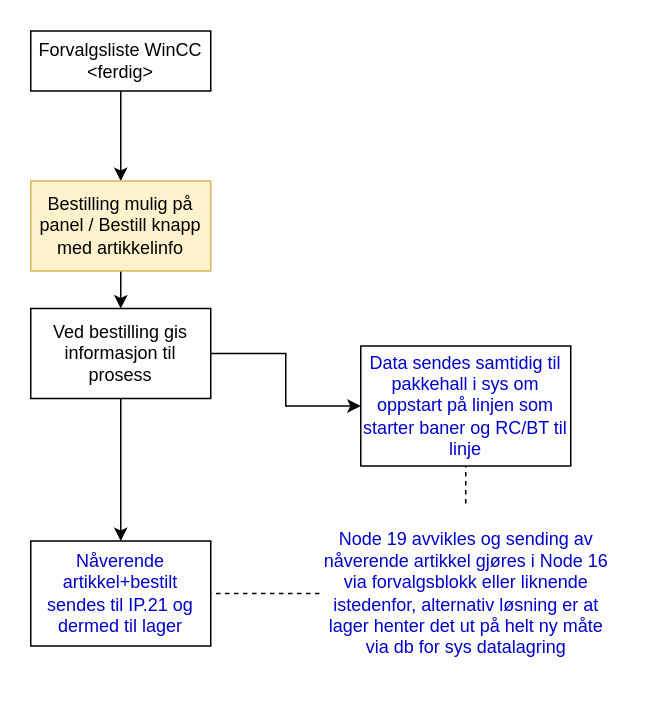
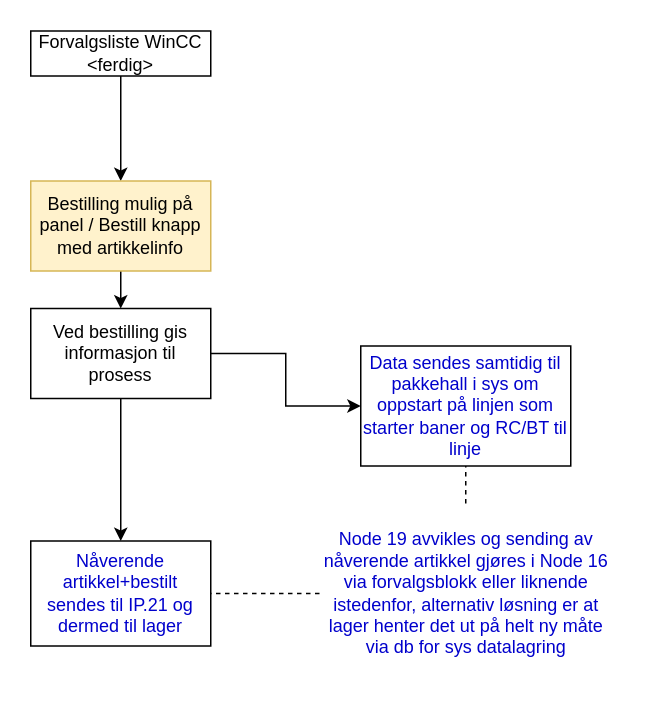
  <mxCell id="0" />
  <mxCell id="1" parent="0" />
  <mxCell id="2" style="edgeStyle=orthogonalEdgeStyle;rounded=0;orthogonalLoop=1;jettySize=auto;html=1;exitX=0.5;exitY=1;exitDx=0;exitDy=0;entryX=0.5;entryY=0;entryDx=0;entryDy=0;" edge="1" parent="1" source="3" target="5"><mxGeometry relative="1" as="geometry" /></mxCell>
- <mxCell id="3" value="Forvalgsliste WinCC&lt;br&gt;&amp;lt;ferdig&amp;gt;" style="rounded=0;whiteSpace=wrap;html=1;" vertex="1" parent="1"><mxGeometry x="20" y="20" width="120" height="40" as="geometry" /></mxCell>
+ <mxCell id="3" value="Forvalgsliste WinCC&lt;br&gt;&amp;lt;ferdig&amp;gt;" style="rounded=0;whiteSpace=wrap;html=1;" vertex="1" parent="1"><mxGeometry x="20" y="20" width="120" height="30" as="geometry" /></mxCell>
  <mxCell id="4" style="edgeStyle=orthogonalEdgeStyle;rounded=0;orthogonalLoop=1;jettySize=auto;html=1;exitX=0.5;exitY=1;exitDx=0;exitDy=0;entryX=0.5;entryY=0;entryDx=0;entryDy=0;" edge="1" parent="1" source="5" target="8"><mxGeometry relative="1" as="geometry" /></mxCell>
  <mxCell id="5" value="Bestilling mulig på panel / Bestill knapp med artikkelinfo" style="rounded=0;whiteSpace=wrap;html=1;fillColor=#fff2cc;strokeColor=#d6b656;" vertex="1" parent="1"><mxGeometry x="20" y="120" width="120" height="60" as="geometry" /></mxCell>
  <mxCell id="6" style="edgeStyle=orthogonalEdgeStyle;rounded=0;orthogonalLoop=1;jettySize=auto;html=1;exitX=0.5;exitY=1;exitDx=0;exitDy=0;entryX=0.5;entryY=0;entryDx=0;entryDy=0;" edge="1" parent="1" source="8" target="9"><mxGeometry relative="1" as="geometry" /></mxCell>
  <mxCell id="7" style="edgeStyle=orthogonalEdgeStyle;rounded=0;orthogonalLoop=1;jettySize=auto;html=1;exitX=1;exitY=0.5;exitDx=0;exitDy=0;entryX=0;entryY=0.5;entryDx=0;entryDy=0;" edge="1" parent="1" source="8" target="13"><mxGeometry relative="1" as="geometry"><mxPoint x="240" y="270" as="targetPoint" /></mxGeometry></mxCell>
  <mxCell id="8" value="Ved bestilling gis informasjon til prosess" style="rounded=0;whiteSpace=wrap;html=1;" vertex="1" parent="1"><mxGeometry x="20" y="205" width="120" height="60" as="geometry" /></mxCell>
  <mxCell id="9" value="Nåverende artikkel+bestilt sendes til IP.21 og dermed til lager" style="rounded=0;whiteSpace=wrap;html=1;fontColor=#0000cc;" vertex="1" parent="1"><mxGeometry x="20" y="360" width="120" height="70" as="geometry" /></mxCell>
  <mxCell id="10" style="edgeStyle=orthogonalEdgeStyle;rounded=0;orthogonalLoop=1;jettySize=auto;html=1;exitX=0.5;exitY=0;exitDx=0;exitDy=0;entryX=0.5;entryY=1;entryDx=0;entryDy=0;dashed=1;endArrow=none;endFill=0;" edge="1" parent="1" source="12" target="13"><mxGeometry relative="1" as="geometry" /></mxCell>
  <mxCell id="11" style="edgeStyle=orthogonalEdgeStyle;rounded=0;orthogonalLoop=1;jettySize=auto;html=1;exitX=0;exitY=0.5;exitDx=0;exitDy=0;entryX=1;entryY=0.5;entryDx=0;entryDy=0;dashed=1;endArrow=none;endFill=0;" edge="1" parent="1" source="12" target="9"><mxGeometry relative="1" as="geometry" /></mxCell>
  <mxCell id="12" value="Node 19 avvikles og sending av nåverende artikkel gjøres i Node 16 via forvalgsblokk eller liknende istedenfor, alternativ løsning er at lager henter det ut på helt ny måte via db for sys datalagring" style="text;html=1;align=center;verticalAlign=middle;whiteSpace=wrap;rounded=0;fontColor=#0000cc;" vertex="1" parent="1"><mxGeometry x="212.5" y="335" width="195" height="120" as="geometry" /></mxCell>
  <mxCell id="13" value="Data sendes samtidig til pakkehall i sys om oppstart på linjen som starter baner og RC/BT til linje" style="rounded=0;whiteSpace=wrap;html=1;fontColor=#0000CC;" vertex="1" parent="1"><mxGeometry x="240" y="230" width="140" height="80" as="geometry" /></mxCell>
